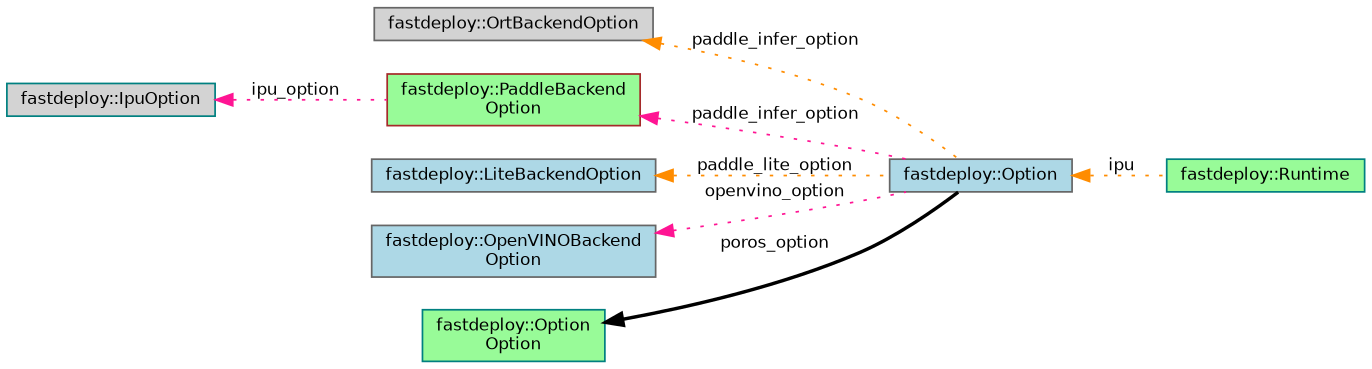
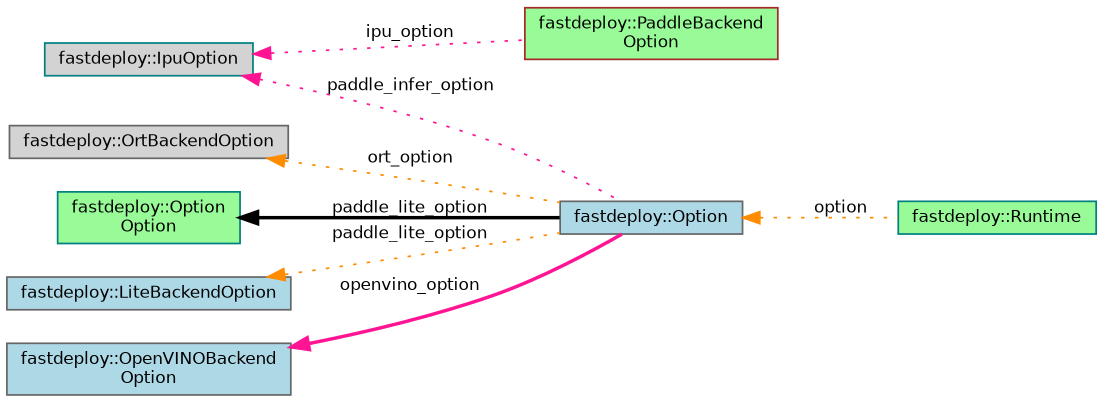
  digraph {
    rankdir=LR
    node [color=gray40 fillcolor=palegreen fontname=Helvetica fontsize=10 shape=record style=filled]
    edge [color=darkorange dir=back fontname=Helvetica fontsize=10 labelfontname=Helvetica labelfontsize=10 style=dotted]
    n1 [color=teal fontcolor=black height=0.2 label="fastdeploy::Runtime" width=0.4]
    n2 [fillcolor=lightblue height=0.2 label="fastdeploy::Option" width=0.4]
    n3 [fillcolor=lightgrey height=0.2 label="fastdeploy::OrtBackendOption" width=0.4]
    n4 [color=brown height=0.2 label="fastdeploy::PaddleBackend\lOption" width=0.4]
    n5 [color=teal fillcolor=lightgrey height=0.2 label="fastdeploy::IpuOption" width=0.4]
    n6 [fillcolor=lightblue height=0.2 label="fastdeploy::LiteBackendOption" width=0.4]
    n7 [fillcolor=lightblue height=0.2 label="fastdeploy::OpenVINOBackend\lOption" width=0.4]
    n8 [color=teal height=0.2 label="fastdeploy::Option\lOption" width=0.4]
-   n2 -> n1 [label=" ipu"]
-   n3 -> n2 [label=" paddle_infer_option"]
-   n4 -> n2 [color=deeppink label=" paddle_infer_option"]
+   n2 -> n1 [label=" option"]
+   n3 -> n2 [label=" ort_option"]
+   n5 -> n2 [color=deeppink label=" paddle_infer_option"]
    n5 -> n4 [color=deeppink label=" ipu_option"]
    n6 -> n2 [label=" paddle_lite_option"]
-   n7 -> n2 [color=deeppink label=" openvino_option"]
-   n8 -> n2 [color=black label=" poros_option" style=bold]
+   n7 -> n2 [color=deeppink label=" openvino_option" style=bold]
+   n8 -> n2 [color=black label=" paddle_lite_option" style=bold]
  }
